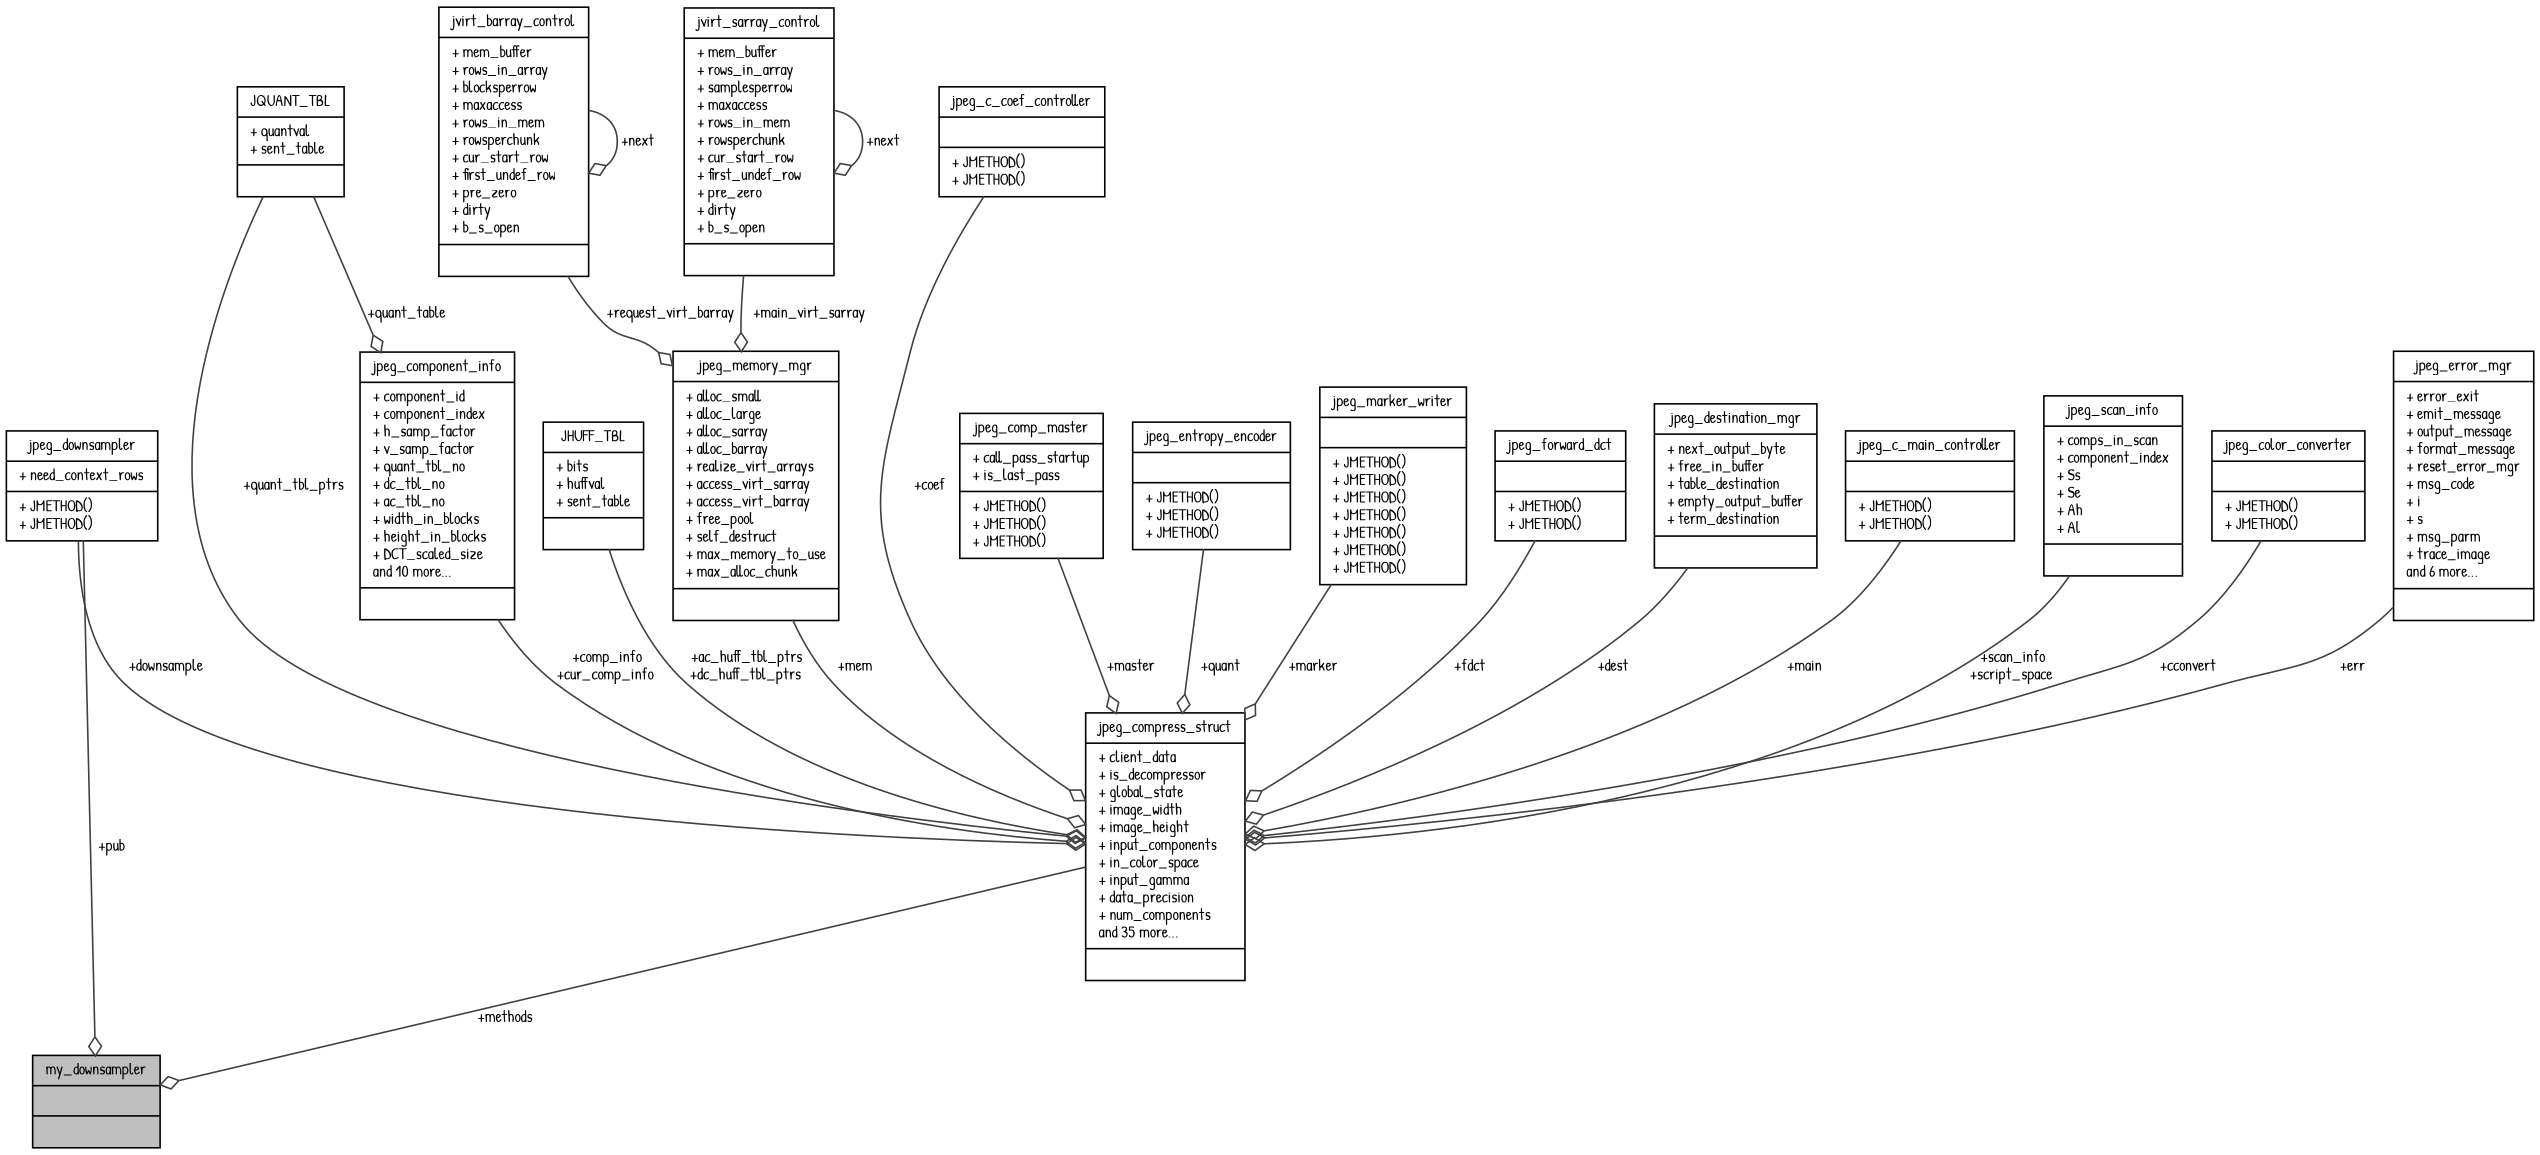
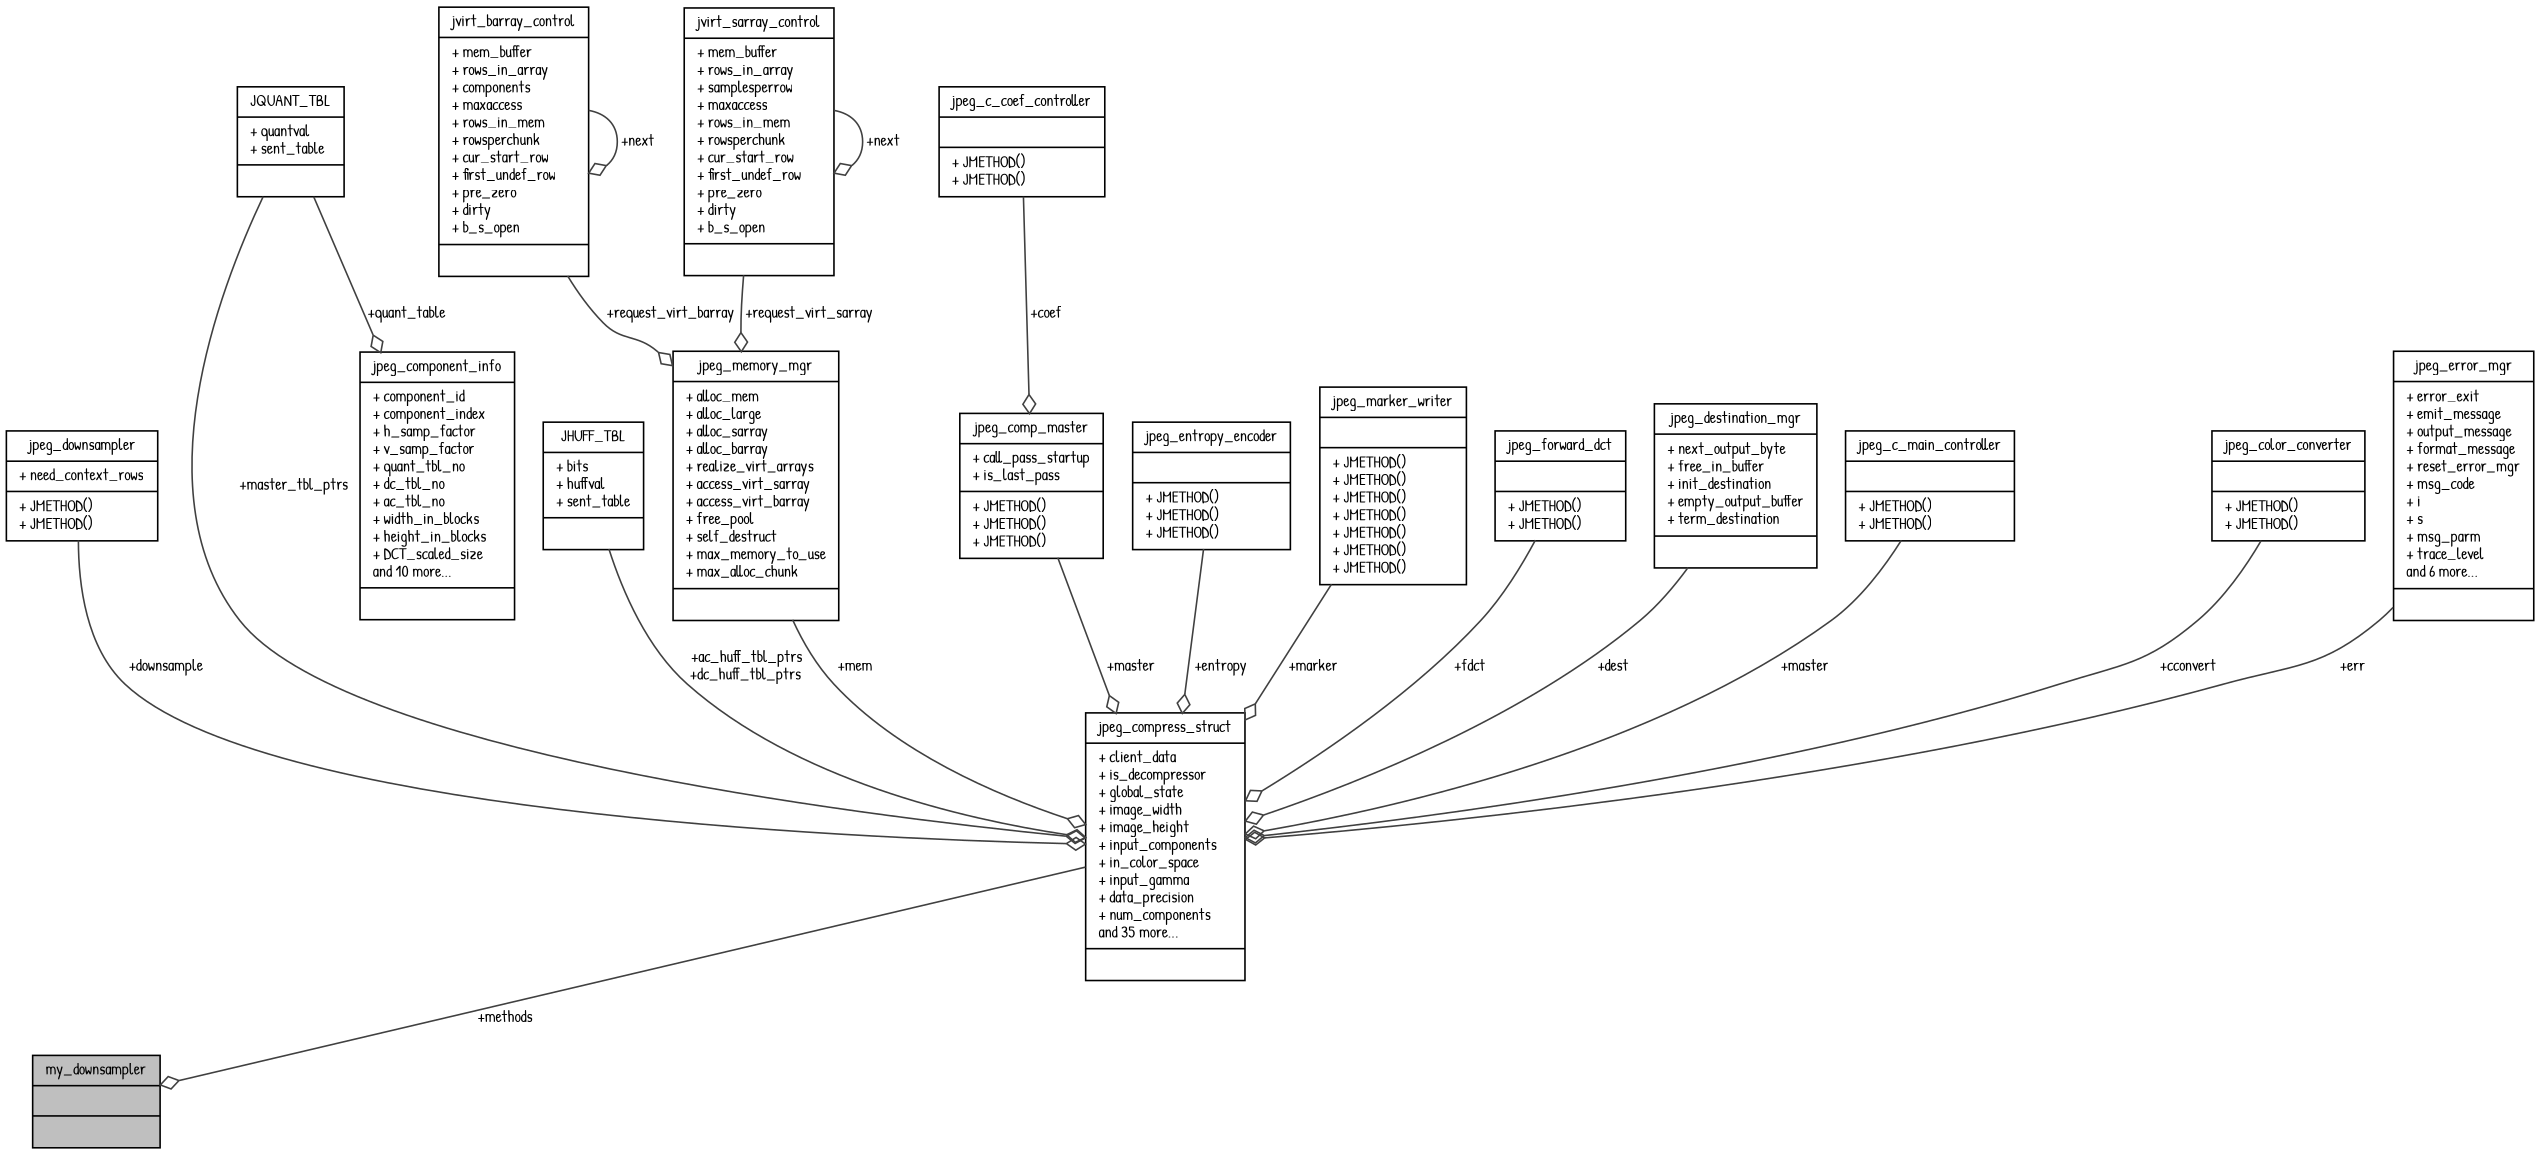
  digraph {
    fontname="Patrick Hand"
    node [color=black fillcolor=white fontname="Patrick Hand" fontsize=10 shape=record style=filled]
    edge [arrowhead=odiamond color=grey25 fontname="Patrick Hand" fontsize=10 labelfontname=Helvetica labelfontsize=10 style=solid]
    n1 [fillcolor=grey75 fontcolor=black height=0.2 label="{my_downsampler\n||}" width=0.4]
    n2 [height=0.2 label="{jpeg_downsampler\n|+ need_context_rows\l|+ JMETHOD()\l+ JMETHOD()\l}" width=0.4]
    n3 [height=0.2 label="{jpeg_compress_struct\n|+ client_data\l+ is_decompressor\l+ global_state\l+ image_width\l+ image_height\l+ input_components\l+ in_color_space\l+ input_gamma\l+ data_precision\l+ num_components\land 35 more...\l|}" width=0.4]
    n4 [height=0.2 label="{JQUANT_TBL\n|+ quantval\l+ sent_table\l|}" width=0.4]
    n5 [height=0.2 label="{jpeg_component_info\n|+ component_id\l+ component_index\l+ h_samp_factor\l+ v_samp_factor\l+ quant_tbl_no\l+ dc_tbl_no\l+ ac_tbl_no\l+ width_in_blocks\l+ height_in_blocks\l+ DCT_scaled_size\land 10 more...\l|}" width=0.4]
    n6 [height=0.2 label="{JHUFF_TBL\n|+ bits\l+ huffval\l+ sent_table\l|}" width=0.4]
-   n7 [height=0.2 label="{jpeg_memory_mgr\n|+ alloc_small\l+ alloc_large\l+ alloc_sarray\l+ alloc_barray\l+ realize_virt_arrays\l+ access_virt_sarray\l+ access_virt_barray\l+ free_pool\l+ self_destruct\l+ max_memory_to_use\l+ max_alloc_chunk\l|}" width=0.4]
-   n8 [height=0.2 label="{jvirt_barray_control\n|+ mem_buffer\l+ rows_in_array\l+ blocksperrow\l+ maxaccess\l+ rows_in_mem\l+ rowsperchunk\l+ cur_start_row\l+ first_undef_row\l+ pre_zero\l+ dirty\l+ b_s_open\l|}" width=0.4]
+   n7 [height=0.2 label="{jpeg_memory_mgr\n|+ alloc_mem\l+ alloc_large\l+ alloc_sarray\l+ alloc_barray\l+ realize_virt_arrays\l+ access_virt_sarray\l+ access_virt_barray\l+ free_pool\l+ self_destruct\l+ max_memory_to_use\l+ max_alloc_chunk\l|}" width=0.4]
+   n8 [height=0.2 label="{jvirt_barray_control\n|+ mem_buffer\l+ rows_in_array\l+ components\l+ maxaccess\l+ rows_in_mem\l+ rowsperchunk\l+ cur_start_row\l+ first_undef_row\l+ pre_zero\l+ dirty\l+ b_s_open\l|}" width=0.4]
    n9 [height=0.2 label="{jvirt_sarray_control\n|+ mem_buffer\l+ rows_in_array\l+ samplesperrow\l+ maxaccess\l+ rows_in_mem\l+ rowsperchunk\l+ cur_start_row\l+ first_undef_row\l+ pre_zero\l+ dirty\l+ b_s_open\l|}" width=0.4]
    n10 [height=0.2 label="{jpeg_comp_master\n|+ call_pass_startup\l+ is_last_pass\l|+ JMETHOD()\l+ JMETHOD()\l+ JMETHOD()\l}" width=0.4]
    n11 [height=0.2 label="{jpeg_entropy_encoder\n||+ JMETHOD()\l+ JMETHOD()\l+ JMETHOD()\l}" width=0.4]
    n12 [height=0.2 label="{jpeg_c_coef_controller\n||+ JMETHOD()\l+ JMETHOD()\l}" width=0.4]
    n13 [height=0.2 label="{jpeg_marker_writer\n||+ JMETHOD()\l+ JMETHOD()\l+ JMETHOD()\l+ JMETHOD()\l+ JMETHOD()\l+ JMETHOD()\l+ JMETHOD()\l}" width=0.4]
    n14 [height=0.2 label="{jpeg_forward_dct\n||+ JMETHOD()\l+ JMETHOD()\l}" width=0.4]
-   n15 [height=0.2 label="{jpeg_destination_mgr\n|+ next_output_byte\l+ free_in_buffer\l+ table_destination\l+ empty_output_buffer\l+ term_destination\l|}" width=0.4]
+   n15 [height=0.2 label="{jpeg_destination_mgr\n|+ next_output_byte\l+ free_in_buffer\l+ init_destination\l+ empty_output_buffer\l+ term_destination\l|}" width=0.4]
    n16 [height=0.2 label="{jpeg_c_main_controller\n||+ JMETHOD()\l+ JMETHOD()\l}" width=0.4]
-   n17 [height=0.2 label="{jpeg_scan_info\n|+ comps_in_scan\l+ component_index\l+ Ss\l+ Se\l+ Ah\l+ Al\l|}" width=0.4]
    n18 [height=0.2 label="{jpeg_color_converter\n||+ JMETHOD()\l+ JMETHOD()\l}" width=0.4]
-   n19 [height=0.2 label="{jpeg_error_mgr\n|+ error_exit\l+ emit_message\l+ output_message\l+ format_message\l+ reset_error_mgr\l+ msg_code\l+ i\l+ s\l+ msg_parm\l+ trace_image\land 6 more...\l|}" width=0.4]
-   n2 -> n1 [label=" +pub"]
+   n19 [height=0.2 label="{jpeg_error_mgr\n|+ error_exit\l+ emit_message\l+ output_message\l+ format_message\l+ reset_error_mgr\l+ msg_code\l+ i\l+ s\l+ msg_parm\l+ trace_level\land 6 more...\l|}" width=0.4]
    n2 -> n3 [label=" +downsample"]
    n3 -> n1 [label=" +methods"]
-   n4 -> n3 [label=" +quant_tbl_ptrs"]
+   n4 -> n3 [label=" +master_tbl_ptrs"]
    n4 -> n5 [label=" +quant_table"]
-   n5 -> n3 [label=" +comp_info\n+cur_comp_info"]
    n6 -> n3 [label=" +ac_huff_tbl_ptrs\n+dc_huff_tbl_ptrs"]
    n7 -> n3 [label=" +mem"]
    n8 -> n7 [label=" +request_virt_barray"]
    n8 -> n8 [label=" +next"]
-   n9 -> n7 [label=" +main_virt_sarray"]
+   n9 -> n7 [label=" +request_virt_sarray"]
    n9 -> n9 [label=" +next"]
    n10 -> n3 [label=" +master"]
-   n11 -> n3 [label=" +quant"]
-   n12 -> n3 [label=" +coef"]
+   n11 -> n3 [label=" +entropy"]
+   n12 -> n10 [label=" +coef"]
    n13 -> n3 [label=" +marker"]
    n14 -> n3 [label=" +fdct"]
    n15 -> n3 [label=" +dest"]
-   n16 -> n3 [label=" +main"]
-   n17 -> n3 [label=" +scan_info\n+script_space"]
+   n16 -> n3 [label=" +master"]
    n18 -> n3 [label=" +cconvert"]
    n19 -> n3 [label=" +err"]
  }
